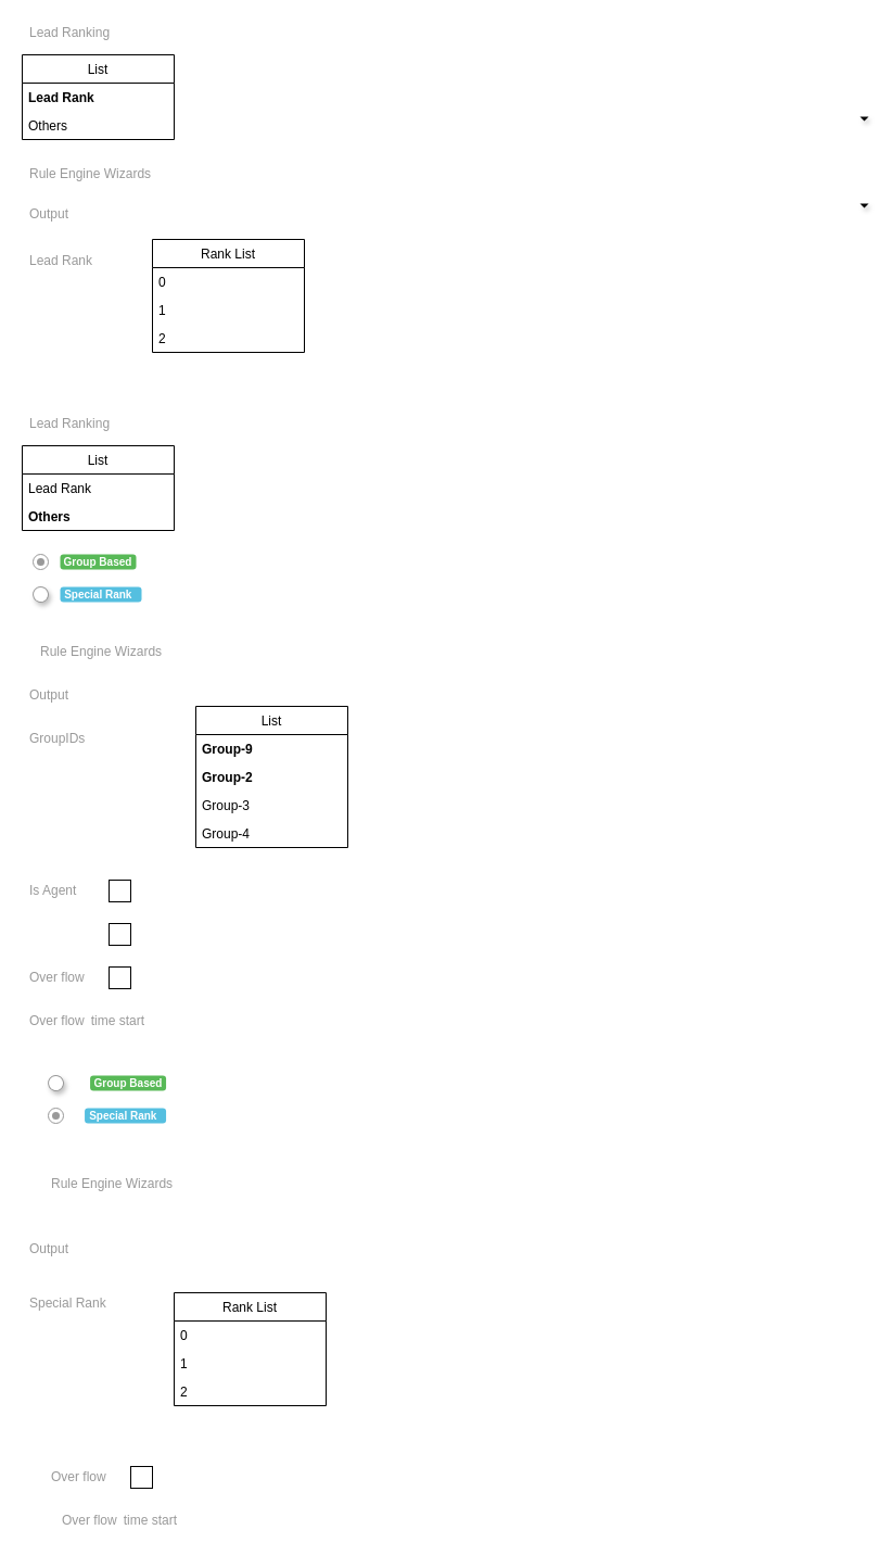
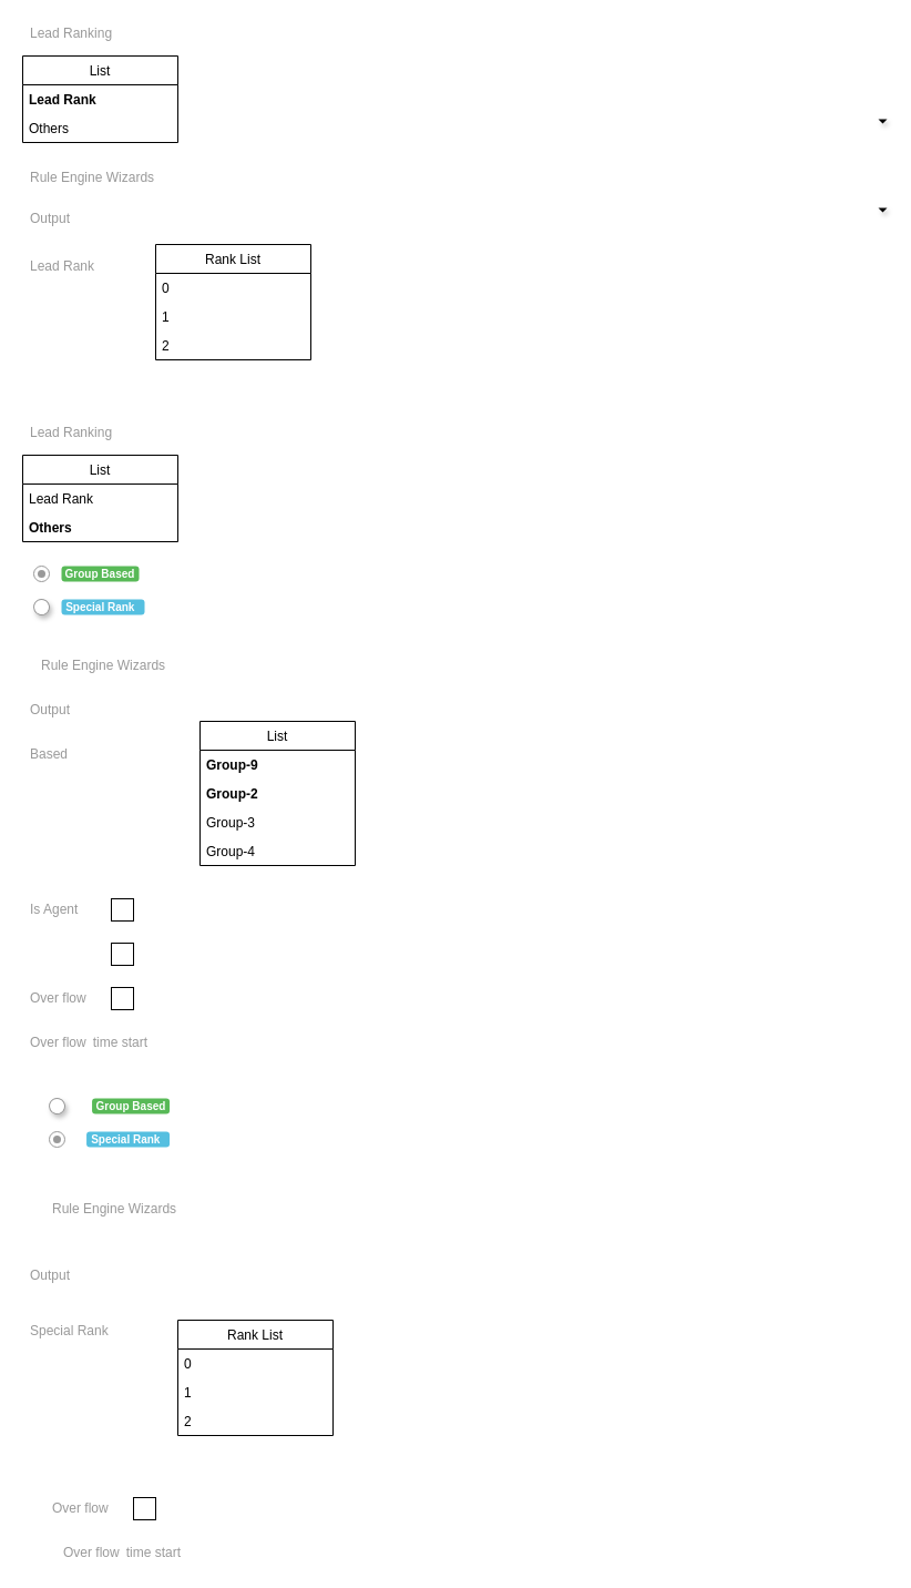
  <mxCell id="0" style=";html=1;" />
  <mxCell id="1" style=";html=1;" parent="0" />
  <mxCell id="2" value="Lead Ranking&amp;nbsp;" style="html=1;shadow=0;dashed=0;shape=mxgraph.bootstrap.rect;strokeColor=none;fillColor=none;fontColor=#999999;align=left;spacingLeft=5;whiteSpace=wrap;rounded=0;" parent="1" vertex="1"><mxGeometry x="20" y="20" width="200" height="20" as="geometry" /></mxCell>
  <mxCell id="3" value="" style="shape=triangle;strokeColor=none;fillColor=#000000;direction=south;rounded=0;shadow=1;fontSize=12;fontColor=#000000;align=center;html=1;" parent="1" vertex="1"><mxGeometry x="792" y="107" width="8" height="4" as="geometry" /></mxCell>
  <mxCell id="4" value="" style="shape=triangle;strokeColor=none;fillColor=#000000;direction=south;rounded=0;shadow=1;fontSize=12;fontColor=#000000;align=center;html=1;" parent="1" vertex="1"><mxGeometry x="792" y="187" width="8" height="4" as="geometry" /></mxCell>
  <mxCell id="5" value="Group Based" style="html=1;shadow=0;dashed=0;shape=mxgraph.bootstrap.rrect;align=center;rSize=3;strokeColor=none;fillColor=#58B957;fontColor=#ffffff;fontStyle=1;fontSize=10;whiteSpace=wrap;rounded=0;" parent="1" vertex="1"><mxGeometry x="55" y="510" width="70" height="14" as="geometry" /></mxCell>
  <mxCell id="6" value="" style="html=1;shadow=0;dashed=0;shape=mxgraph.bootstrap.radioButton;strokeColor=#999999;fillColor=#ffffff;rounded=0;fontSize=12;fontColor=#000000;align=center;" parent="1" vertex="1"><mxGeometry x="30" y="510" width="14" height="14" as="geometry" /></mxCell>
  <mxCell id="7" value="Special Rank&lt;span style=&quot;white-space: pre;&quot;&gt;&#09;&lt;/span&gt;" style="html=1;shadow=0;dashed=0;shape=mxgraph.bootstrap.rrect;align=center;rSize=3;strokeColor=none;fillColor=#55BFE0;fontColor=#ffffff;fontStyle=1;fontSize=10;whiteSpace=wrap;rounded=0;" parent="1" vertex="1"><mxGeometry x="55" y="540" width="75" height="14" as="geometry" /></mxCell>
  <mxCell id="8" value="List" style="swimlane;fontStyle=0;childLayout=stackLayout;horizontal=1;startSize=26;fillColor=none;horizontalStack=0;resizeParent=1;resizeParentMax=0;resizeLast=0;collapsible=1;marginBottom=0;" vertex="1" parent="1"><mxGeometry x="20" y="50" width="140" height="78" as="geometry" /></mxCell>
  <mxCell id="9" value="Lead Rank    " style="text;strokeColor=none;fillColor=none;align=left;verticalAlign=top;spacingLeft=4;spacingRight=4;overflow=hidden;rotatable=0;points=[[0,0.5],[1,0.5]];portConstraint=eastwest;fontStyle=1" vertex="1" parent="8"><mxGeometry y="26" width="140" height="26" as="geometry" /></mxCell>
  <mxCell id="10" value="Others    " style="text;strokeColor=none;fillColor=none;align=left;verticalAlign=top;spacingLeft=4;spacingRight=4;overflow=hidden;rotatable=0;points=[[0,0.5],[1,0.5]];portConstraint=eastwest;" vertex="1" parent="8"><mxGeometry y="52" width="140" height="26" as="geometry" /></mxCell>
  <mxCell id="11" value="Rule Engine Wizards" style="html=1;shadow=0;dashed=0;shape=mxgraph.bootstrap.rect;strokeColor=none;fillColor=none;fontColor=#999999;align=left;spacingLeft=5;whiteSpace=wrap;rounded=0;" vertex="1" parent="1"><mxGeometry x="20" y="150" width="200" height="20" as="geometry" /></mxCell>
  <mxCell id="12" value="Output" style="html=1;shadow=0;dashed=0;shape=mxgraph.bootstrap.rect;strokeColor=none;fillColor=none;fontColor=#999999;align=left;spacingLeft=5;whiteSpace=wrap;rounded=0;" vertex="1" parent="1"><mxGeometry x="20" y="187" width="200" height="20" as="geometry" /></mxCell>
  <mxCell id="13" value="Lead Rank&lt;span style=&quot;white-space: pre;&quot;&gt;&#09;&lt;/span&gt;" style="html=1;shadow=0;dashed=0;shape=mxgraph.bootstrap.rect;strokeColor=none;fillColor=none;fontColor=#999999;align=left;spacingLeft=5;whiteSpace=wrap;rounded=0;" vertex="1" parent="1"><mxGeometry x="20" y="230" width="100" height="20" as="geometry" /></mxCell>
  <mxCell id="14" value="Rank List" style="swimlane;fontStyle=0;childLayout=stackLayout;horizontal=1;startSize=26;fillColor=none;horizontalStack=0;resizeParent=1;resizeParentMax=0;resizeLast=0;collapsible=1;marginBottom=0;" vertex="1" parent="1"><mxGeometry x="140" y="220" width="140" height="104" as="geometry"><mxRectangle x="160" y="330" width="80" height="26" as="alternateBounds" /></mxGeometry></mxCell>
  <mxCell id="15" value="0" style="text;strokeColor=none;fillColor=none;align=left;verticalAlign=top;spacingLeft=4;spacingRight=4;overflow=hidden;rotatable=0;points=[[0,0.5],[1,0.5]];portConstraint=eastwest;" vertex="1" parent="14"><mxGeometry y="26" width="140" height="26" as="geometry" /></mxCell>
  <mxCell id="16" value="1" style="text;strokeColor=none;fillColor=none;align=left;verticalAlign=top;spacingLeft=4;spacingRight=4;overflow=hidden;rotatable=0;points=[[0,0.5],[1,0.5]];portConstraint=eastwest;" vertex="1" parent="14"><mxGeometry y="52" width="140" height="26" as="geometry" /></mxCell>
  <mxCell id="17" value="2    " style="text;strokeColor=none;fillColor=none;align=left;verticalAlign=top;spacingLeft=4;spacingRight=4;overflow=hidden;rotatable=0;points=[[0,0.5],[1,0.5]];portConstraint=eastwest;" vertex="1" parent="14"><mxGeometry y="78" width="140" height="26" as="geometry" /></mxCell>
  <mxCell id="18" value="Lead Ranking&amp;nbsp;" style="html=1;shadow=0;dashed=0;shape=mxgraph.bootstrap.rect;strokeColor=none;fillColor=none;fontColor=#999999;align=left;spacingLeft=5;whiteSpace=wrap;rounded=0;" vertex="1" parent="1"><mxGeometry x="20" y="380" width="200" height="20" as="geometry" /></mxCell>
  <mxCell id="19" value="List" style="swimlane;fontStyle=0;childLayout=stackLayout;horizontal=1;startSize=26;fillColor=none;horizontalStack=0;resizeParent=1;resizeParentMax=0;resizeLast=0;collapsible=1;marginBottom=0;" vertex="1" parent="1"><mxGeometry x="20" y="410" width="140" height="78" as="geometry" /></mxCell>
  <mxCell id="20" value="Lead Rank    " style="text;strokeColor=none;fillColor=none;align=left;verticalAlign=top;spacingLeft=4;spacingRight=4;overflow=hidden;rotatable=0;points=[[0,0.5],[1,0.5]];portConstraint=eastwest;fontStyle=0" vertex="1" parent="19"><mxGeometry y="26" width="140" height="26" as="geometry" /></mxCell>
  <mxCell id="21" value="Others    " style="text;strokeColor=none;fillColor=none;align=left;verticalAlign=top;spacingLeft=4;spacingRight=4;overflow=hidden;rotatable=0;points=[[0,0.5],[1,0.5]];portConstraint=eastwest;fontStyle=1" vertex="1" parent="19"><mxGeometry y="52" width="140" height="26" as="geometry" /></mxCell>
  <mxCell id="22" value="Rule Engine Wizards" style="html=1;shadow=0;dashed=0;shape=mxgraph.bootstrap.rect;strokeColor=none;fillColor=none;fontColor=#999999;align=left;spacingLeft=5;whiteSpace=wrap;rounded=0;" vertex="1" parent="1"><mxGeometry x="30" y="590" width="200" height="20" as="geometry" /></mxCell>
  <mxCell id="23" value="Output" style="html=1;shadow=0;dashed=0;shape=mxgraph.bootstrap.rect;strokeColor=none;fillColor=none;fontColor=#999999;align=left;spacingLeft=5;whiteSpace=wrap;rounded=0;" vertex="1" parent="1"><mxGeometry x="20" y="630" width="200" height="20" as="geometry" /></mxCell>
- <mxCell id="24" value="GroupIDs&lt;span style=&quot;white-space: pre;&quot;&gt;&#09;&lt;/span&gt;" style="html=1;shadow=0;dashed=0;shape=mxgraph.bootstrap.rect;strokeColor=none;fillColor=none;fontColor=#999999;align=left;spacingLeft=5;whiteSpace=wrap;rounded=0;" vertex="1" parent="1"><mxGeometry x="20" y="670" width="100" height="20" as="geometry" /></mxCell>
+ <mxCell id="24" value="Based&lt;span style=&quot;white-space: pre;&quot;&gt;&#09;&lt;/span&gt;" style="html=1;shadow=0;dashed=0;shape=mxgraph.bootstrap.rect;strokeColor=none;fillColor=none;fontColor=#999999;align=left;spacingLeft=5;whiteSpace=wrap;rounded=0;" vertex="1" parent="1"><mxGeometry x="20" y="670" width="100" height="20" as="geometry" /></mxCell>
  <mxCell id="25" value="List" style="swimlane;fontStyle=0;childLayout=stackLayout;horizontal=1;startSize=26;fillColor=none;horizontalStack=0;resizeParent=1;resizeParentMax=0;resizeLast=0;collapsible=1;marginBottom=0;" vertex="1" parent="1"><mxGeometry x="180" y="650" width="140" height="130" as="geometry" /></mxCell>
  <mxCell id="26" value="Group-9" style="text;strokeColor=none;fillColor=none;align=left;verticalAlign=top;spacingLeft=4;spacingRight=4;overflow=hidden;rotatable=0;points=[[0,0.5],[1,0.5]];portConstraint=eastwest;fontStyle=1" vertex="1" parent="25"><mxGeometry y="26" width="140" height="26" as="geometry" /></mxCell>
  <mxCell id="27" value="Group-2" style="text;strokeColor=none;fillColor=none;align=left;verticalAlign=top;spacingLeft=4;spacingRight=4;overflow=hidden;rotatable=0;points=[[0,0.5],[1,0.5]];portConstraint=eastwest;fontStyle=1" vertex="1" parent="25"><mxGeometry y="52" width="140" height="26" as="geometry" /></mxCell>
  <mxCell id="28" value="Group-3" style="text;strokeColor=none;fillColor=none;align=left;verticalAlign=top;spacingLeft=4;spacingRight=4;overflow=hidden;rotatable=0;points=[[0,0.5],[1,0.5]];portConstraint=eastwest;fontStyle=0" vertex="1" parent="25"><mxGeometry y="78" width="140" height="26" as="geometry" /></mxCell>
  <mxCell id="29" value="Group-4" style="text;strokeColor=none;fillColor=none;align=left;verticalAlign=top;spacingLeft=4;spacingRight=4;overflow=hidden;rotatable=0;points=[[0,0.5],[1,0.5]];portConstraint=eastwest;fontStyle=0" vertex="1" parent="25"><mxGeometry y="104" width="140" height="26" as="geometry" /></mxCell>
  <mxCell id="30" value="Is Agent&lt;span style=&quot;white-space: pre;&quot;&gt;&#09;&lt;/span&gt;" style="html=1;shadow=0;dashed=0;shape=mxgraph.bootstrap.rect;strokeColor=none;fillColor=none;fontColor=#999999;align=left;spacingLeft=5;whiteSpace=wrap;rounded=0;" vertex="1" parent="1"><mxGeometry x="20" y="810" width="100" height="20" as="geometry" /></mxCell>
  <mxCell id="31" value="" style="whiteSpace=wrap;html=1;aspect=fixed;" vertex="1" parent="1"><mxGeometry x="100" y="810" width="20" height="20" as="geometry" /></mxCell>
  <mxCell id="32" value="" style="whiteSpace=wrap;html=1;aspect=fixed;" vertex="1" parent="1"><mxGeometry x="100" y="850" width="20" height="20" as="geometry" /></mxCell>
  <mxCell id="33" value="Over flow&lt;span style=&quot;white-space: pre;&quot;&gt;&#09;&lt;/span&gt;" style="html=1;shadow=0;dashed=0;shape=mxgraph.bootstrap.rect;strokeColor=none;fillColor=none;fontColor=#999999;align=left;spacingLeft=5;whiteSpace=wrap;rounded=0;" vertex="1" parent="1"><mxGeometry x="20" y="890" width="70" height="20" as="geometry" /></mxCell>
  <mxCell id="34" value="" style="whiteSpace=wrap;html=1;aspect=fixed;" vertex="1" parent="1"><mxGeometry x="100" y="890" width="20" height="20" as="geometry" /></mxCell>
  <mxCell id="35" value="Over flow&lt;span style=&quot;white-space: pre;&quot;&gt;&#09;&lt;/span&gt;&amp;nbsp;time start" style="html=1;shadow=0;dashed=0;shape=mxgraph.bootstrap.rect;strokeColor=none;fillColor=none;fontColor=#999999;align=left;spacingLeft=5;whiteSpace=wrap;rounded=0;" vertex="1" parent="1"><mxGeometry x="20" y="930" width="120" height="20" as="geometry" /></mxCell>
  <mxCell id="36" value="" style="shape=ellipse;dashed=0;strokeColor=#999999;fillColor=#ffffff;html=1;rounded=0;shadow=1;fontSize=12;fontColor=#000000;align=center;rotation=-30;" vertex="1" parent="1"><mxGeometry x="30" y="540" width="14" height="14" as="geometry" /></mxCell>
  <mxCell id="37" value="Group Based" style="html=1;shadow=0;dashed=0;shape=mxgraph.bootstrap.rrect;align=center;rSize=3;strokeColor=none;fillColor=#58B957;fontColor=#ffffff;fontStyle=1;fontSize=10;whiteSpace=wrap;rounded=0;" vertex="1" parent="1"><mxGeometry x="82.562" y="990" width="70" height="14" as="geometry" /></mxCell>
  <mxCell id="38" value="" style="html=1;shadow=0;dashed=0;shape=mxgraph.bootstrap.radioButton;strokeColor=#999999;fillColor=#ffffff;rounded=0;fontSize=12;fontColor=#000000;align=center;" vertex="1" parent="1"><mxGeometry x="44.002" y="1020" width="14" height="14" as="geometry" /></mxCell>
  <mxCell id="39" value="Special Rank&lt;span style=&quot;white-space: pre;&quot;&gt;&#09;&lt;/span&gt;" style="html=1;shadow=0;dashed=0;shape=mxgraph.bootstrap.rrect;align=center;rSize=3;strokeColor=none;fillColor=#55BFE0;fontColor=#ffffff;fontStyle=1;fontSize=10;whiteSpace=wrap;rounded=0;" vertex="1" parent="1"><mxGeometry x="77.562" y="1020" width="75" height="14" as="geometry" /></mxCell>
  <mxCell id="40" value="" style="shape=ellipse;dashed=0;strokeColor=#999999;fillColor=#ffffff;html=1;rounded=0;shadow=1;fontSize=12;fontColor=#000000;align=center;rotation=-30;" vertex="1" parent="1"><mxGeometry x="44.002" y="990.002" width="14" height="14" as="geometry" /></mxCell>
  <mxCell id="41" value="Rule Engine Wizards" style="html=1;shadow=0;dashed=0;shape=mxgraph.bootstrap.rect;strokeColor=none;fillColor=none;fontColor=#999999;align=left;spacingLeft=5;whiteSpace=wrap;rounded=0;" vertex="1" parent="1"><mxGeometry x="40" y="1080" width="200" height="20" as="geometry" /></mxCell>
  <mxCell id="42" value="Output" style="html=1;shadow=0;dashed=0;shape=mxgraph.bootstrap.rect;strokeColor=none;fillColor=none;fontColor=#999999;align=left;spacingLeft=5;whiteSpace=wrap;rounded=0;" vertex="1" parent="1"><mxGeometry x="20" y="1140" width="200" height="20" as="geometry" /></mxCell>
  <mxCell id="43" value="Special Rank" style="html=1;shadow=0;dashed=0;shape=mxgraph.bootstrap.rect;strokeColor=none;fillColor=none;fontColor=#999999;align=left;spacingLeft=5;whiteSpace=wrap;rounded=0;" vertex="1" parent="1"><mxGeometry x="20" y="1190" width="130" height="20" as="geometry" /></mxCell>
  <mxCell id="44" value="Rank List" style="swimlane;fontStyle=0;childLayout=stackLayout;horizontal=1;startSize=26;fillColor=none;horizontalStack=0;resizeParent=1;resizeParentMax=0;resizeLast=0;collapsible=1;marginBottom=0;" vertex="1" parent="1"><mxGeometry x="160" y="1190" width="140" height="104" as="geometry"><mxRectangle x="160" y="330" width="80" height="26" as="alternateBounds" /></mxGeometry></mxCell>
  <mxCell id="45" value="0" style="text;strokeColor=none;fillColor=none;align=left;verticalAlign=top;spacingLeft=4;spacingRight=4;overflow=hidden;rotatable=0;points=[[0,0.5],[1,0.5]];portConstraint=eastwest;" vertex="1" parent="44"><mxGeometry y="26" width="140" height="26" as="geometry" /></mxCell>
  <mxCell id="46" value="1" style="text;strokeColor=none;fillColor=none;align=left;verticalAlign=top;spacingLeft=4;spacingRight=4;overflow=hidden;rotatable=0;points=[[0,0.5],[1,0.5]];portConstraint=eastwest;" vertex="1" parent="44"><mxGeometry y="52" width="140" height="26" as="geometry" /></mxCell>
  <mxCell id="47" value="2    " style="text;strokeColor=none;fillColor=none;align=left;verticalAlign=top;spacingLeft=4;spacingRight=4;overflow=hidden;rotatable=0;points=[[0,0.5],[1,0.5]];portConstraint=eastwest;" vertex="1" parent="44"><mxGeometry y="78" width="140" height="26" as="geometry" /></mxCell>
  <mxCell id="48" value="Over flow&lt;span style=&quot;white-space: pre;&quot;&gt;&#09;&lt;/span&gt;" style="html=1;shadow=0;dashed=0;shape=mxgraph.bootstrap.rect;strokeColor=none;fillColor=none;fontColor=#999999;align=left;spacingLeft=5;whiteSpace=wrap;rounded=0;" vertex="1" parent="1"><mxGeometry x="40" y="1350" width="70" height="20" as="geometry" /></mxCell>
  <mxCell id="49" value="" style="whiteSpace=wrap;html=1;aspect=fixed;" vertex="1" parent="1"><mxGeometry x="120" y="1350" width="20" height="20" as="geometry" /></mxCell>
  <mxCell id="50" value="Over flow&lt;span style=&quot;white-space: pre;&quot;&gt;&#09;&lt;/span&gt;&amp;nbsp;time start" style="html=1;shadow=0;dashed=0;shape=mxgraph.bootstrap.rect;strokeColor=none;fillColor=none;fontColor=#999999;align=left;spacingLeft=5;whiteSpace=wrap;rounded=0;" vertex="1" parent="1"><mxGeometry x="50" y="1390" width="120" height="20" as="geometry" /></mxCell>
